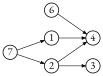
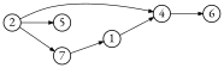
  digraph {
    fontname="EB Garamond"
    rankdir=LR
    node [fixedsize=true fontname="EB Garamond" shape=circle]
    edge [arrowsize=0.5 fontname="EB Garamond" penwidth=0.75]
    6 [width=.26]
    4 [width=.26]
-   3 [width=.26]
+   3 [width=.26 label=5]
    2 [width=.26]
    1 [width=.26]
    n6 [label=7 width=.26]
-   6 -> 4
+   4 -> 6
    2 -> 4
    2 -> 3
    1 -> 4
-   n6 -> 2
+   2 -> n6
    n6 -> 1
  }
